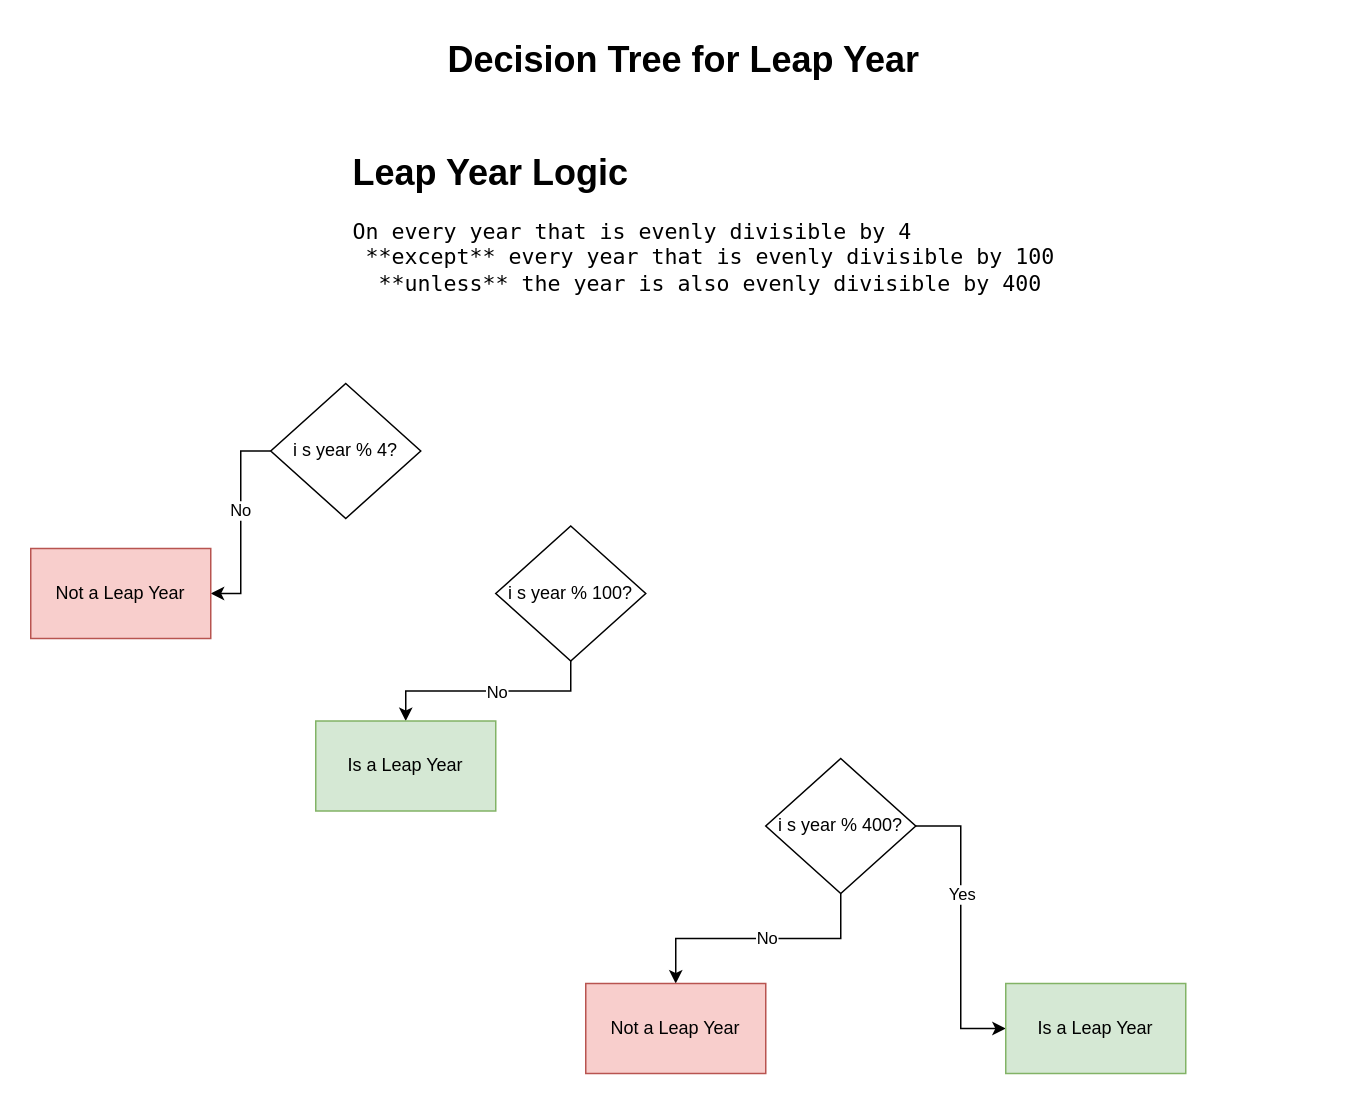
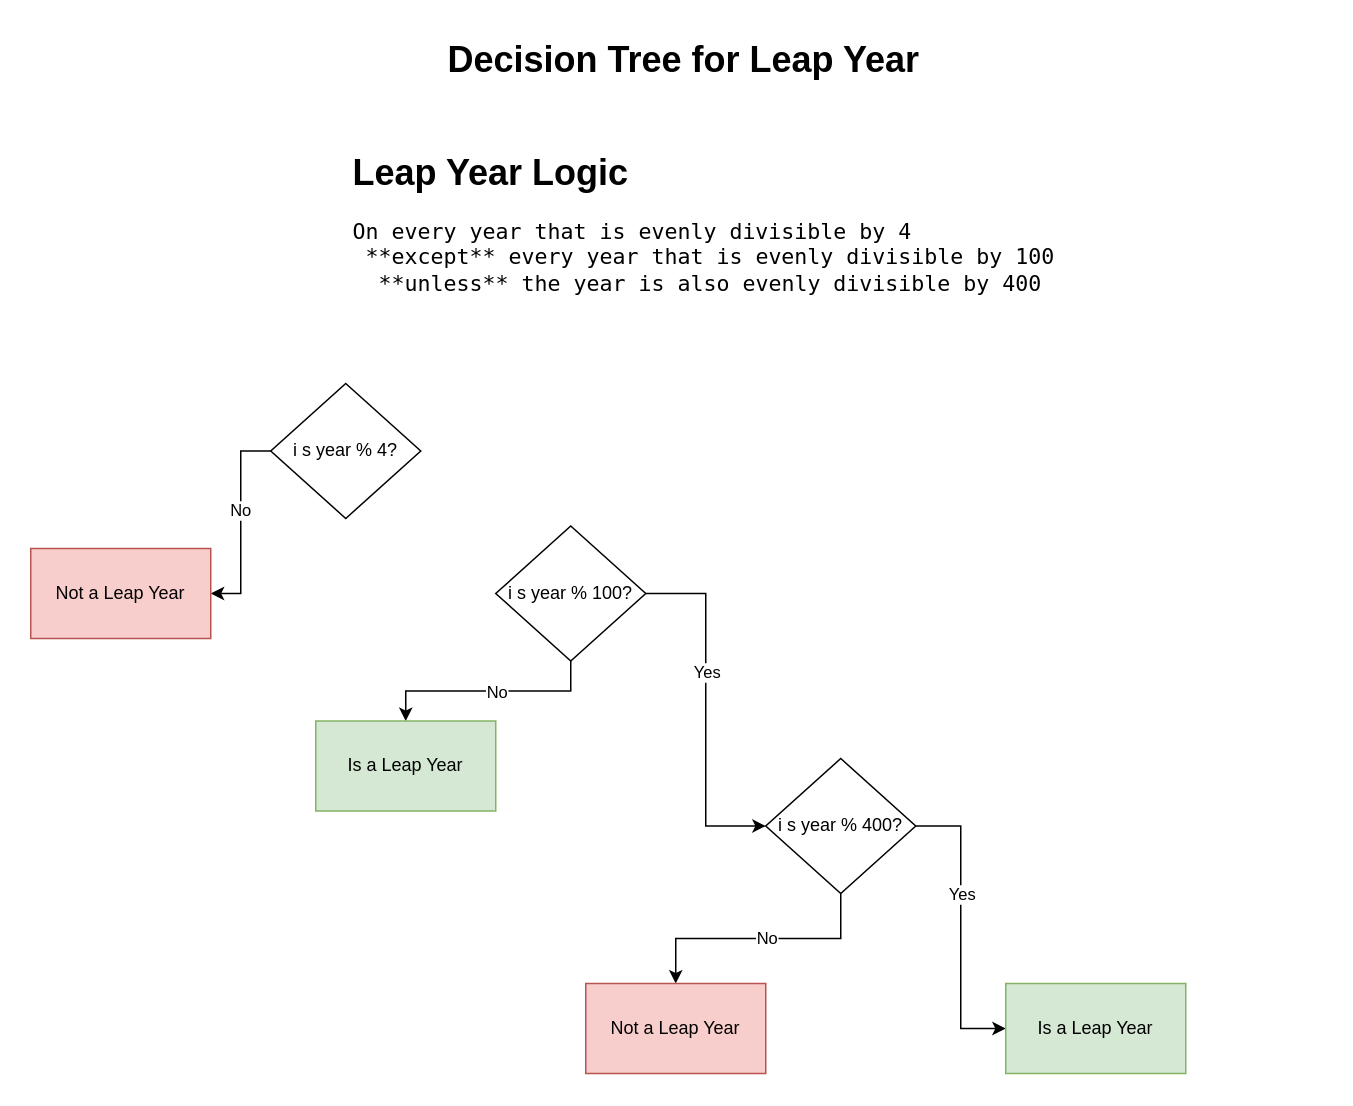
  <mxCell id="0" />
  <mxCell id="1" parent="0" />
  <mxCell id="2" value="" style="edgeStyle=elbowEdgeStyle;rounded=0;orthogonalLoop=1;jettySize=auto;html=1;" parent="1" source="4" target="5" edge="1"><mxGeometry relative="1" as="geometry" /></mxCell>
  <mxCell id="3" value="No" style="edgeLabel;html=1;align=center;verticalAlign=middle;resizable=0;points=[];" parent="2" vertex="1" connectable="0"><mxGeometry x="-0.131" y="-1" relative="1" as="geometry"><mxPoint as="offset" /></mxGeometry></mxCell>
  <mxCell id="4" value="i s year % 4?" style="rhombus;whiteSpace=wrap;html=1;" parent="1" vertex="1"><mxGeometry x="180" y="255" width="100" height="90" as="geometry" /></mxCell>
  <mxCell id="5" value="Not a Leap Year" style="whiteSpace=wrap;html=1;fillColor=#f8cecc;strokeColor=#b85450;" parent="1" vertex="1"><mxGeometry x="20" y="365" width="120" height="60" as="geometry" /></mxCell>
+ <mxCell id="6" value="" style="edgeStyle=elbowEdgeStyle;rounded=0;orthogonalLoop=1;jettySize=auto;html=1;" parent="1" source="10" target="15" edge="1"><mxGeometry relative="1" as="geometry" /></mxCell>
+ <mxCell id="7" value="Yes" style="edgeLabel;html=1;align=center;verticalAlign=middle;resizable=0;points=[];" parent="6" vertex="1" connectable="0"><mxGeometry x="-0.219" relative="1" as="geometry"><mxPoint as="offset" /></mxGeometry></mxCell>
  <mxCell id="8" value="" style="edgeStyle=elbowEdgeStyle;rounded=0;orthogonalLoop=1;jettySize=auto;html=1;" parent="1" source="10" target="16" edge="1"><mxGeometry relative="1" as="geometry" /></mxCell>
  <mxCell id="9" value="No" style="edgeLabel;html=1;align=center;verticalAlign=middle;resizable=0;points=[];" parent="8" vertex="1" connectable="0"><mxGeometry x="-0.474" relative="1" as="geometry"><mxPoint x="-31" as="offset" /></mxGeometry></mxCell>
  <mxCell id="10" value="i s year % 100?" style="rhombus;whiteSpace=wrap;html=1;" parent="1" vertex="1"><mxGeometry x="330" y="350" width="100" height="90" as="geometry" /></mxCell>
  <mxCell id="11" value="" style="edgeStyle=elbowEdgeStyle;rounded=0;orthogonalLoop=1;jettySize=auto;html=1;" parent="1" source="15" target="17" edge="1"><mxGeometry relative="1" as="geometry" /></mxCell>
  <mxCell id="12" value="No" style="edgeLabel;html=1;align=center;verticalAlign=middle;resizable=0;points=[];" parent="11" vertex="1" connectable="0"><mxGeometry x="-0.474" y="-1" relative="1" as="geometry"><mxPoint x="-35" as="offset" /></mxGeometry></mxCell>
  <mxCell id="13" value="" style="edgeStyle=elbowEdgeStyle;rounded=0;orthogonalLoop=1;jettySize=auto;html=1;" parent="1" source="15" target="18" edge="1"><mxGeometry relative="1" as="geometry" /></mxCell>
  <mxCell id="14" value="Yes" style="edgeLabel;html=1;align=center;verticalAlign=middle;resizable=0;points=[];" parent="13" vertex="1" connectable="0"><mxGeometry x="-0.571" y="-3" relative="1" as="geometry"><mxPoint x="3" y="33" as="offset" /></mxGeometry></mxCell>
  <mxCell id="15" value="i s year % 400?" style="rhombus;whiteSpace=wrap;html=1;" parent="1" vertex="1"><mxGeometry x="510" y="505" width="100" height="90" as="geometry" /></mxCell>
  <mxCell id="16" value="Is a Leap Year" style="whiteSpace=wrap;html=1;fillColor=#d5e8d4;strokeColor=#82b366;" parent="1" vertex="1"><mxGeometry x="210" y="480" width="120" height="60" as="geometry" /></mxCell>
  <mxCell id="17" value="Not a Leap Year" style="whiteSpace=wrap;html=1;fillColor=#f8cecc;strokeColor=#b85450;" parent="1" vertex="1"><mxGeometry x="390" y="655" width="120" height="60" as="geometry" /></mxCell>
  <mxCell id="18" value="Is a Leap Year" style="whiteSpace=wrap;html=1;fillColor=#d5e8d4;strokeColor=#82b366;" parent="1" vertex="1"><mxGeometry x="670" y="655" width="120" height="60" as="geometry" /></mxCell>
  <mxCell id="19" value="Decision Tree for Leap Year" style="text;strokeColor=none;fillColor=none;html=1;fontSize=24;fontStyle=1;verticalAlign=middle;align=center;" parent="1" vertex="1"><mxGeometry x="405" y="20" width="100" height="40" as="geometry" /></mxCell>
  <mxCell id="20" value="&lt;h1&gt;Leap Year Logic&lt;/h1&gt;&lt;span style=&quot;font-family: &amp;#34;ibm plex mono&amp;#34; , monospace ; font-size: 14.4px&quot;&gt;On every year that is evenly divisible by 4&lt;br&gt;&lt;span style=&quot;white-space: pre&quot;&gt; &lt;/span&gt;**except** every year that is evenly divisible by 100 &lt;span style=&quot;white-space: pre&quot;&gt; &lt;/span&gt;&lt;br&gt;&lt;span style=&quot;white-space: pre&quot;&gt; &lt;span style=&quot;white-space: pre&quot;&gt; &lt;/span&gt;&lt;/span&gt;**unless** the year is also evenly divisible by 400&lt;/span&gt;&lt;p&gt;.&lt;/p&gt;" style="text;html=1;strokeColor=none;fillColor=none;spacing=5;spacingTop=-20;whiteSpace=wrap;overflow=hidden;rounded=0;" parent="1" vertex="1"><mxGeometry x="230" y="95" width="650" height="120" as="geometry" /></mxCell>
